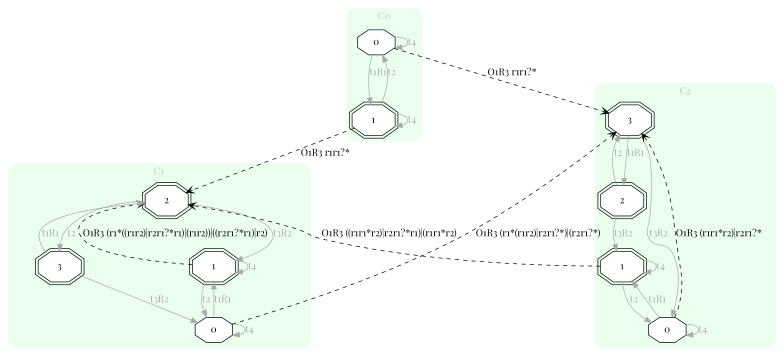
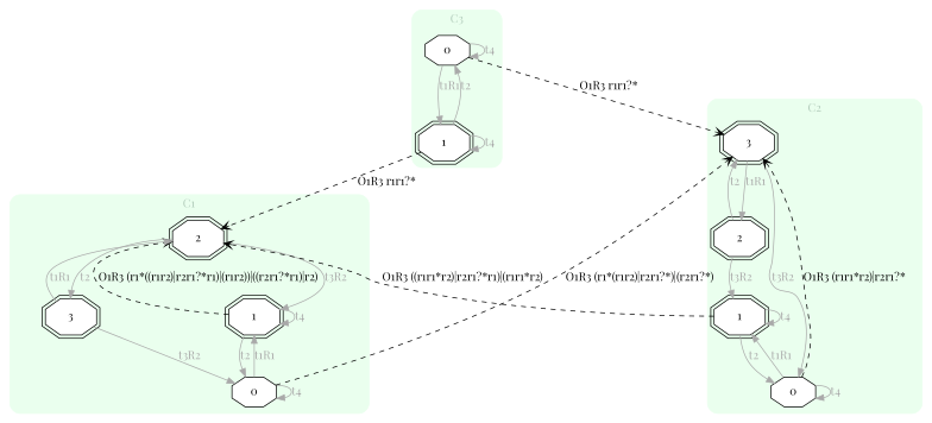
  digraph {
    fontname="Playfair Display"
    node [fillcolor=white shape=doubleoctagon style=filled fontname="Playfair Display"]
    edge [color=darkgray fontcolor=darkgray fontname="Playfair Display"]
    n1 [label=0 shape=octagon]
    n2 [label=1]
    n3 [label=2]
    n4 [label=1]
    n5 [label=3]
    n6 [label=0 shape=octagon]
    n7 [label=3]
    n8 [label=2]
    n9 [label=0 shape=octagon]
    n10 [label=1]
    subgraph cluster_1 {
      color="#EAFFEE"
      fontcolor="#B2CCBB"
-     label=C0
+     label=C3
      style="rounded,filled"
      n1
      n2
    }
    subgraph cluster_2 {
      color="#EAFFEE"
      fontcolor="#B2CCBB"
      label=C1
      style="rounded,filled"
      n3
      n4
      n5
      n6
    }
    subgraph cluster_3 {
      color="#EAFFEE"
      fontcolor="#B2CCBB"
      label=C2
      style="rounded,filled"
      n7
      n8
      n9
      n10
    }
    n1 -> n1 [label=t4]
    n1 -> n2 [label=t1R1]
    n1 -> n7 [arrowhead=vee label="O1R3 r1r1?*" style=dashed color="" fontcolor=""]
    n2 -> n1 [label=t2]
    n2 -> n2 [label=t4]
    n2 -> n3 [arrowhead=vee label="O1R3 r1r1?*" style=dashed color="" fontcolor=""]
    n3 -> n4 [label=t3R2]
    n3 -> n5 [label=t2]
    n4 -> n3 [arrowhead=vee label="O1R3 (r1*((r1r2)|r2r1?*r1)|(r1r2))|((r2r1?*r1)|r2)" style=dashed color="" fontcolor=""]
    n4 -> n4 [label=t4]
    n4 -> n6 [label=t2]
    n5 -> n3 [label=t1R1]
    n5 -> n6 [label=t3R2]
    n6 -> n4 [label=t1R1]
    n6 -> n6 [label=t4]
    n6 -> n7 [arrowhead=vee label="O1R3 (r1*(r1r2)|r2r1?*)|(r2r1?*)" style=dashed color="" fontcolor=""]
    n7 -> n8 [label=t1R1]
    n7 -> n9 [label=t3R2]
    n8 -> n7 [label=t2]
    n8 -> n10 [label=t3R2]
    n9 -> n7 [arrowhead=vee label="O1R3 (r1r1*r2)|r2r1?*" style=dashed color="" fontcolor=""]
    n9 -> n9 [label=t4]
    n9 -> n10 [label=t1R1]
    n10 -> n3 [arrowhead=vee label="O1R3 ((r1r1*r2)|r2r1?*r1)|(r1r1*r2)" style=dashed color="" fontcolor=""]
    n10 -> n9 [label=t2]
    n10 -> n10 [label=t4]
  }
